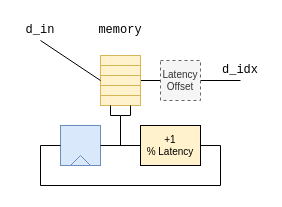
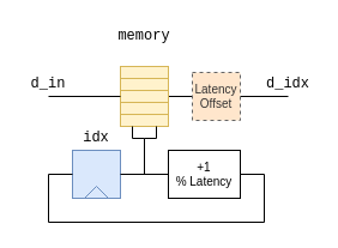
  <mxCell id="0" />
  <mxCell id="1" parent="0" />
  <mxCell id="2" value="" style="endArrow=none;html=1;rounded=0;exitX=1;exitY=0;exitDx=0;exitDy=0;" edge="1" parent="1"><mxGeometry width="50" height="50" relative="1" as="geometry"><mxPoint x="140" y="80" as="sourcePoint" /><mxPoint x="240" y="80" as="targetPoint" /></mxGeometry></mxCell>
  <mxCell id="3" value="" style="rounded=0;whiteSpace=wrap;html=1;fillColor=#fff2cc;strokeColor=#d6b656;" vertex="1" parent="1"><mxGeometry x="100" y="55" width="40" height="10" as="geometry" /></mxCell>
  <mxCell id="4" value="" style="rounded=0;whiteSpace=wrap;html=1;fillColor=#fff2cc;strokeColor=#d6b656;" vertex="1" parent="1"><mxGeometry x="100" y="65" width="40" height="10" as="geometry" /></mxCell>
  <mxCell id="5" value="" style="rounded=0;whiteSpace=wrap;html=1;fillColor=#fff2cc;strokeColor=#d6b656;" vertex="1" parent="1"><mxGeometry x="100" y="75" width="40" height="10" as="geometry" /></mxCell>
  <mxCell id="6" value="" style="rounded=0;whiteSpace=wrap;html=1;fillColor=#fff2cc;strokeColor=#d6b656;" vertex="1" parent="1"><mxGeometry x="100" y="85" width="40" height="10" as="geometry" /></mxCell>
  <mxCell id="7" value="" style="rounded=0;whiteSpace=wrap;html=1;fillColor=#fff2cc;strokeColor=#d6b656;" vertex="1" parent="1"><mxGeometry x="100" y="95" width="40" height="10" as="geometry" /></mxCell>
  <mxCell id="8" value="" style="group;fillColor=#dae8fc;strokeColor=#6c8ebf;" vertex="1" connectable="0" parent="1"><mxGeometry x="60" y="125" width="40" height="40" as="geometry" /></mxCell>
  <mxCell id="9" value="" style="rounded=0;whiteSpace=wrap;html=1;fillColor=#dae8fc;strokeColor=#6c8ebf;" vertex="1" parent="8"><mxGeometry width="40" height="40" as="geometry" /></mxCell>
  <mxCell id="10" value="" style="triangle;whiteSpace=wrap;html=1;rotation=-90;fillColor=#dae8fc;strokeColor=#6c8ebf;" vertex="1" parent="8"><mxGeometry x="15" y="25" width="10" height="20" as="geometry" /></mxCell>
+ <mxCell id="11" value="idx" style="text;html=1;strokeColor=none;fillColor=none;align=center;verticalAlign=middle;whiteSpace=wrap;rounded=0;fontFamily=Courier New;" vertex="1" parent="1"><mxGeometry x="60" y="105" width="40" height="20" as="geometry" /></mxCell>
  <mxCell id="12" value="memory" style="text;html=1;strokeColor=none;fillColor=none;align=center;verticalAlign=middle;whiteSpace=wrap;rounded=0;fontFamily=Courier New;" vertex="1" parent="1"><mxGeometry x="100" y="20" width="40" height="20" as="geometry" /></mxCell>
  <mxCell id="13" value="" style="endArrow=none;html=1;rounded=0;exitX=1;exitY=0.5;exitDx=0;exitDy=0;entryX=0;entryY=0.5;entryDx=0;entryDy=0;" edge="1" parent="1" source="9" target="16"><mxGeometry width="50" height="50" relative="1" as="geometry"><mxPoint x="80" y="185" as="sourcePoint" /><mxPoint x="140" y="145" as="targetPoint" /></mxGeometry></mxCell>
  <mxCell id="14" value="" style="endArrow=none;html=1;rounded=0;entryX=0.75;entryY=1;entryDx=0;entryDy=0;" edge="1" parent="1" target="7"><mxGeometry width="50" height="50" relative="1" as="geometry"><mxPoint x="120" y="115" as="sourcePoint" /><mxPoint x="120" y="115" as="targetPoint" /><Array as="points"><mxPoint x="130" y="115" /></Array></mxGeometry></mxCell>
  <mxCell id="15" value="" style="endArrow=none;html=1;rounded=0;exitX=0.25;exitY=1;exitDx=0;exitDy=0;" edge="1" parent="1" source="7"><mxGeometry width="50" height="50" relative="1" as="geometry"><mxPoint x="120" y="115" as="sourcePoint" /><mxPoint x="120" y="145" as="targetPoint" /><Array as="points"><mxPoint x="110" y="115" /><mxPoint x="120" y="115" /></Array></mxGeometry></mxCell>
- <mxCell id="16" value="+1&lt;br style=&quot;font-size: 10px;&quot;&gt;% Latency" style="rounded=0;whiteSpace=wrap;html=1;fontSize=10;fillColor=#fff2cc;" vertex="1" parent="1"><mxGeometry x="140" y="125" width="60" height="40" as="geometry" /></mxCell>
+ <mxCell id="16" value="+1&lt;br style=&quot;font-size: 10px;&quot;&gt;% Latency" style="rounded=0;whiteSpace=wrap;html=1;fontSize=10;" vertex="1" parent="1"><mxGeometry x="140" y="125" width="60" height="40" as="geometry" /></mxCell>
  <mxCell id="17" value="" style="endArrow=none;html=1;rounded=0;exitX=0;exitY=0.5;exitDx=0;exitDy=0;entryX=1;entryY=0.5;entryDx=0;entryDy=0;" edge="1" parent="1" source="9" target="16"><mxGeometry width="50" height="50" relative="1" as="geometry"><mxPoint x="110" y="155" as="sourcePoint" /><mxPoint x="150" y="155" as="targetPoint" /><Array as="points"><mxPoint x="40" y="145" /><mxPoint x="40" y="185" /><mxPoint x="220" y="185" /><mxPoint x="220" y="145" /></Array></mxGeometry></mxCell>
- <mxCell id="18" value="Latency&lt;br style=&quot;font-size: 10px;&quot;&gt;Offset" style="rounded=0;whiteSpace=wrap;html=1;fontSize=10;fillColor=#f5f5f5;fontColor=#333333;strokeColor=#666666;dashed=1;" vertex="1" parent="1"><mxGeometry x="160" y="60" width="40" height="40" as="geometry" /></mxCell>
+ <mxCell id="18" value="Latency&lt;br style=&quot;font-size: 10px;&quot;&gt;Offset" style="rounded=0;whiteSpace=wrap;html=1;fontSize=10;fillColor=#ffe6cc;fontColor=#333333;strokeColor=#666666;dashed=1;" vertex="1" parent="1"><mxGeometry x="160" y="60" width="40" height="40" as="geometry" /></mxCell>
  <mxCell id="19" value="" style="endArrow=none;html=1;rounded=0;exitX=0.5;exitY=1;exitDx=0;exitDy=0;" edge="1" parent="1" source="20"><mxGeometry width="50" height="50" relative="1" as="geometry"><mxPoint x="20" y="80" as="sourcePoint" /><mxPoint x="100" y="80" as="targetPoint" /></mxGeometry></mxCell>
- <mxCell id="20" value="d_in" style="text;html=1;strokeColor=none;fillColor=none;align=center;verticalAlign=middle;whiteSpace=wrap;rounded=0;fontFamily=Courier New;" vertex="1" parent="1"><mxGeometry x="20" y="20" width="40" height="20" as="geometry" /></mxCell>
+ <mxCell id="20" value="d_in" style="text;html=1;strokeColor=none;fillColor=none;align=center;verticalAlign=middle;whiteSpace=wrap;rounded=0;fontFamily=Courier New;" vertex="1" parent="1"><mxGeometry x="20" y="60" width="40" height="20" as="geometry" /></mxCell>
  <mxCell id="21" value="d_idx" style="text;html=1;strokeColor=none;fillColor=none;align=center;verticalAlign=middle;whiteSpace=wrap;rounded=0;fontFamily=Courier New;" vertex="1" parent="1"><mxGeometry x="220" y="60" width="40" height="20" as="geometry" /></mxCell>
